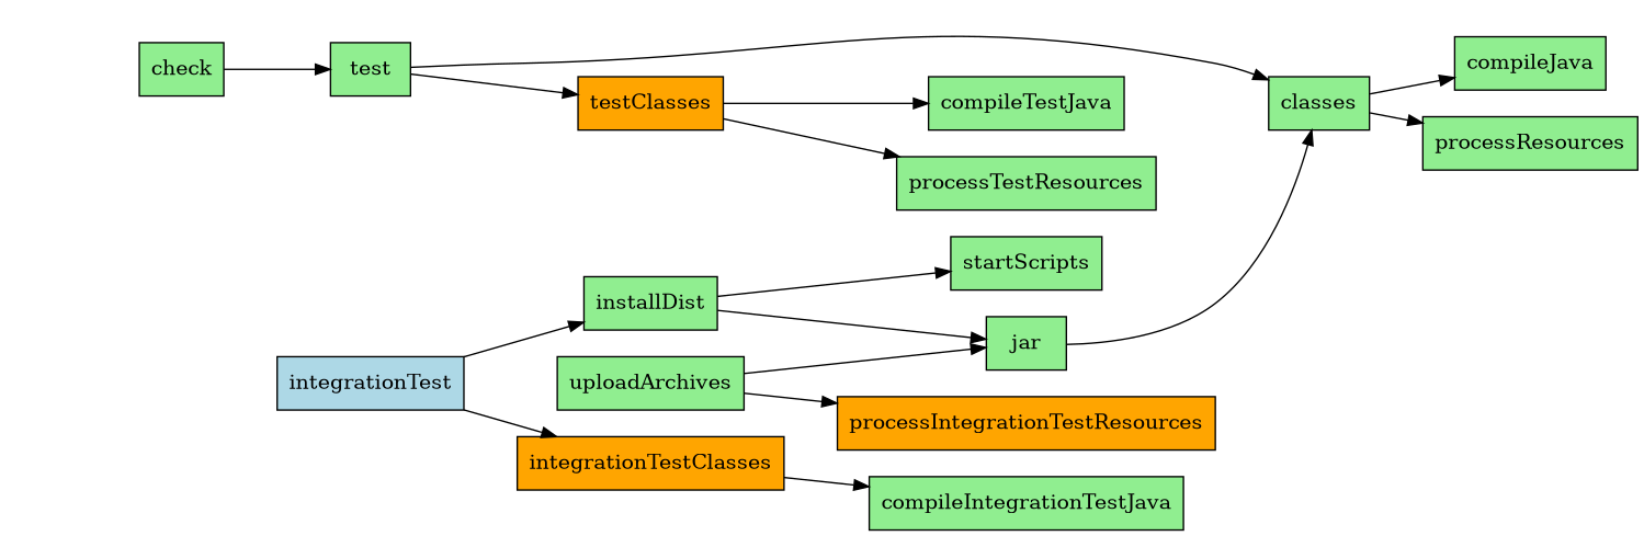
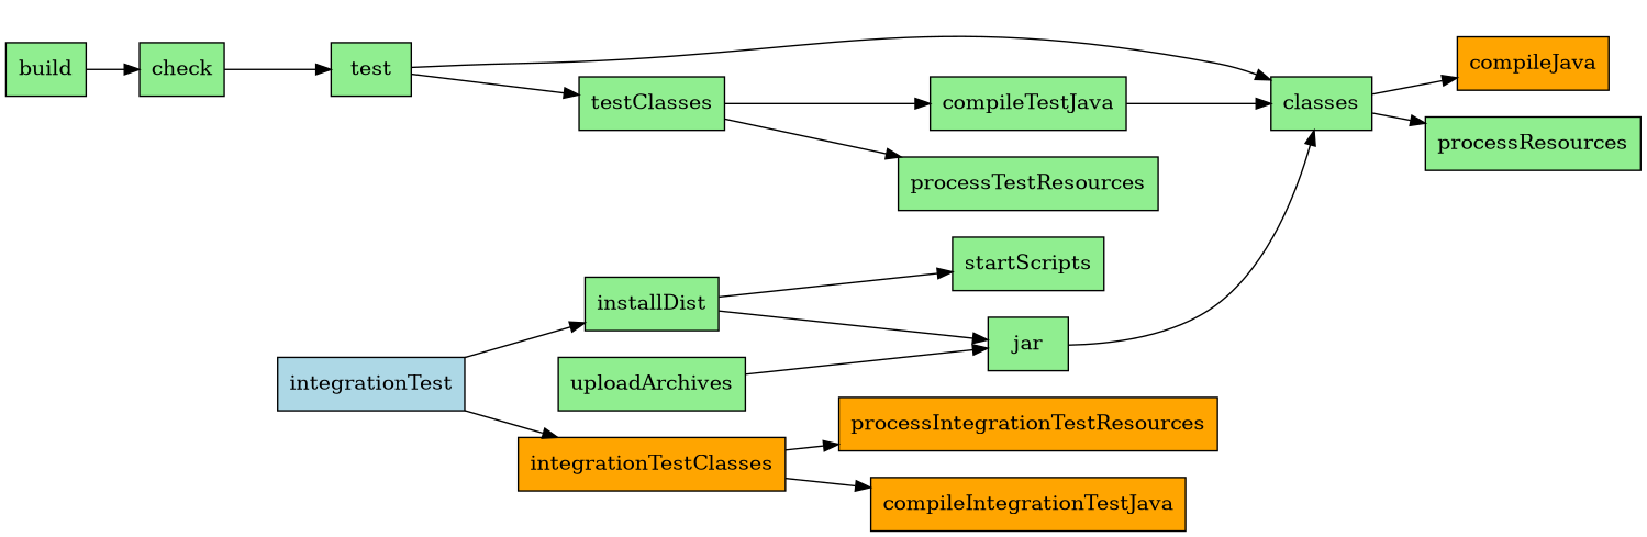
  digraph {
    rankdir=LR
    node [fillcolor=lightgreen shape=box style=filled]
+   build
    check
    test
    jar
    classes
-   testClasses [fillcolor=orange]
+   testClasses
    integrationTest [fillcolor=lightblue]
    installDist
    integrationTestClasses [fillcolor=orange]
-   compileJava
+   compileJava [fillcolor=orange]
    processResources
    compileTestJava
    processTestResources
    uploadArchives
    startScripts
-   compileIntegrationTestJava
+   compileIntegrationTestJava [fillcolor=orange]
    processIntegrationTestResources [fillcolor=orange]
+   build -> check
    check -> test
    test -> classes
    test -> testClasses
    jar -> classes
    classes -> compileJava
    classes -> processResources
    testClasses -> compileTestJava
    testClasses -> processTestResources
    integrationTest -> installDist
    integrationTest -> integrationTestClasses
    installDist -> jar
    installDist -> startScripts
    integrationTestClasses -> compileIntegrationTestJava
-   uploadArchives -> processIntegrationTestResources
+   integrationTestClasses -> processIntegrationTestResources
+   compileTestJava -> classes
    uploadArchives -> jar
  }
